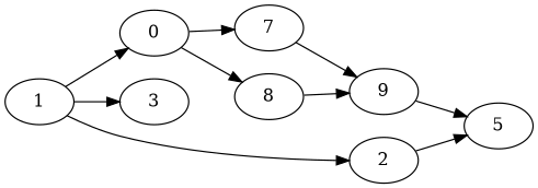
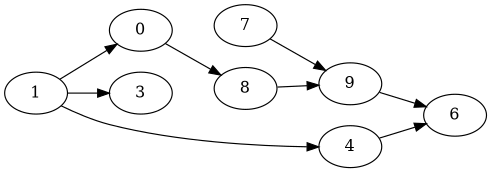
  strict digraph {
    rankdir=LR
    node [Processor=-1 Start=-1 Weight=7]
    edge [Weight=59]
    1 [Weight=10]
    n2 [Weight=6 label=0]
    3
-   4 [Weight=5 label=2]
+   4 [Weight=5]
    7 [Weight=2]
    8
-   5
+   5 [label=6]
    9 [Weight=9]
    1 -> n2 [Weight=51]
    1 -> 3 [Weight=22]
    1 -> 4 [Weight=44]
-   n2 -> 7 [Weight=15]
    n2 -> 8
    4 -> 5 [Weight=66]
    7 -> 9
    8 -> 9
    9 -> 5 [Weight=37]
  }
